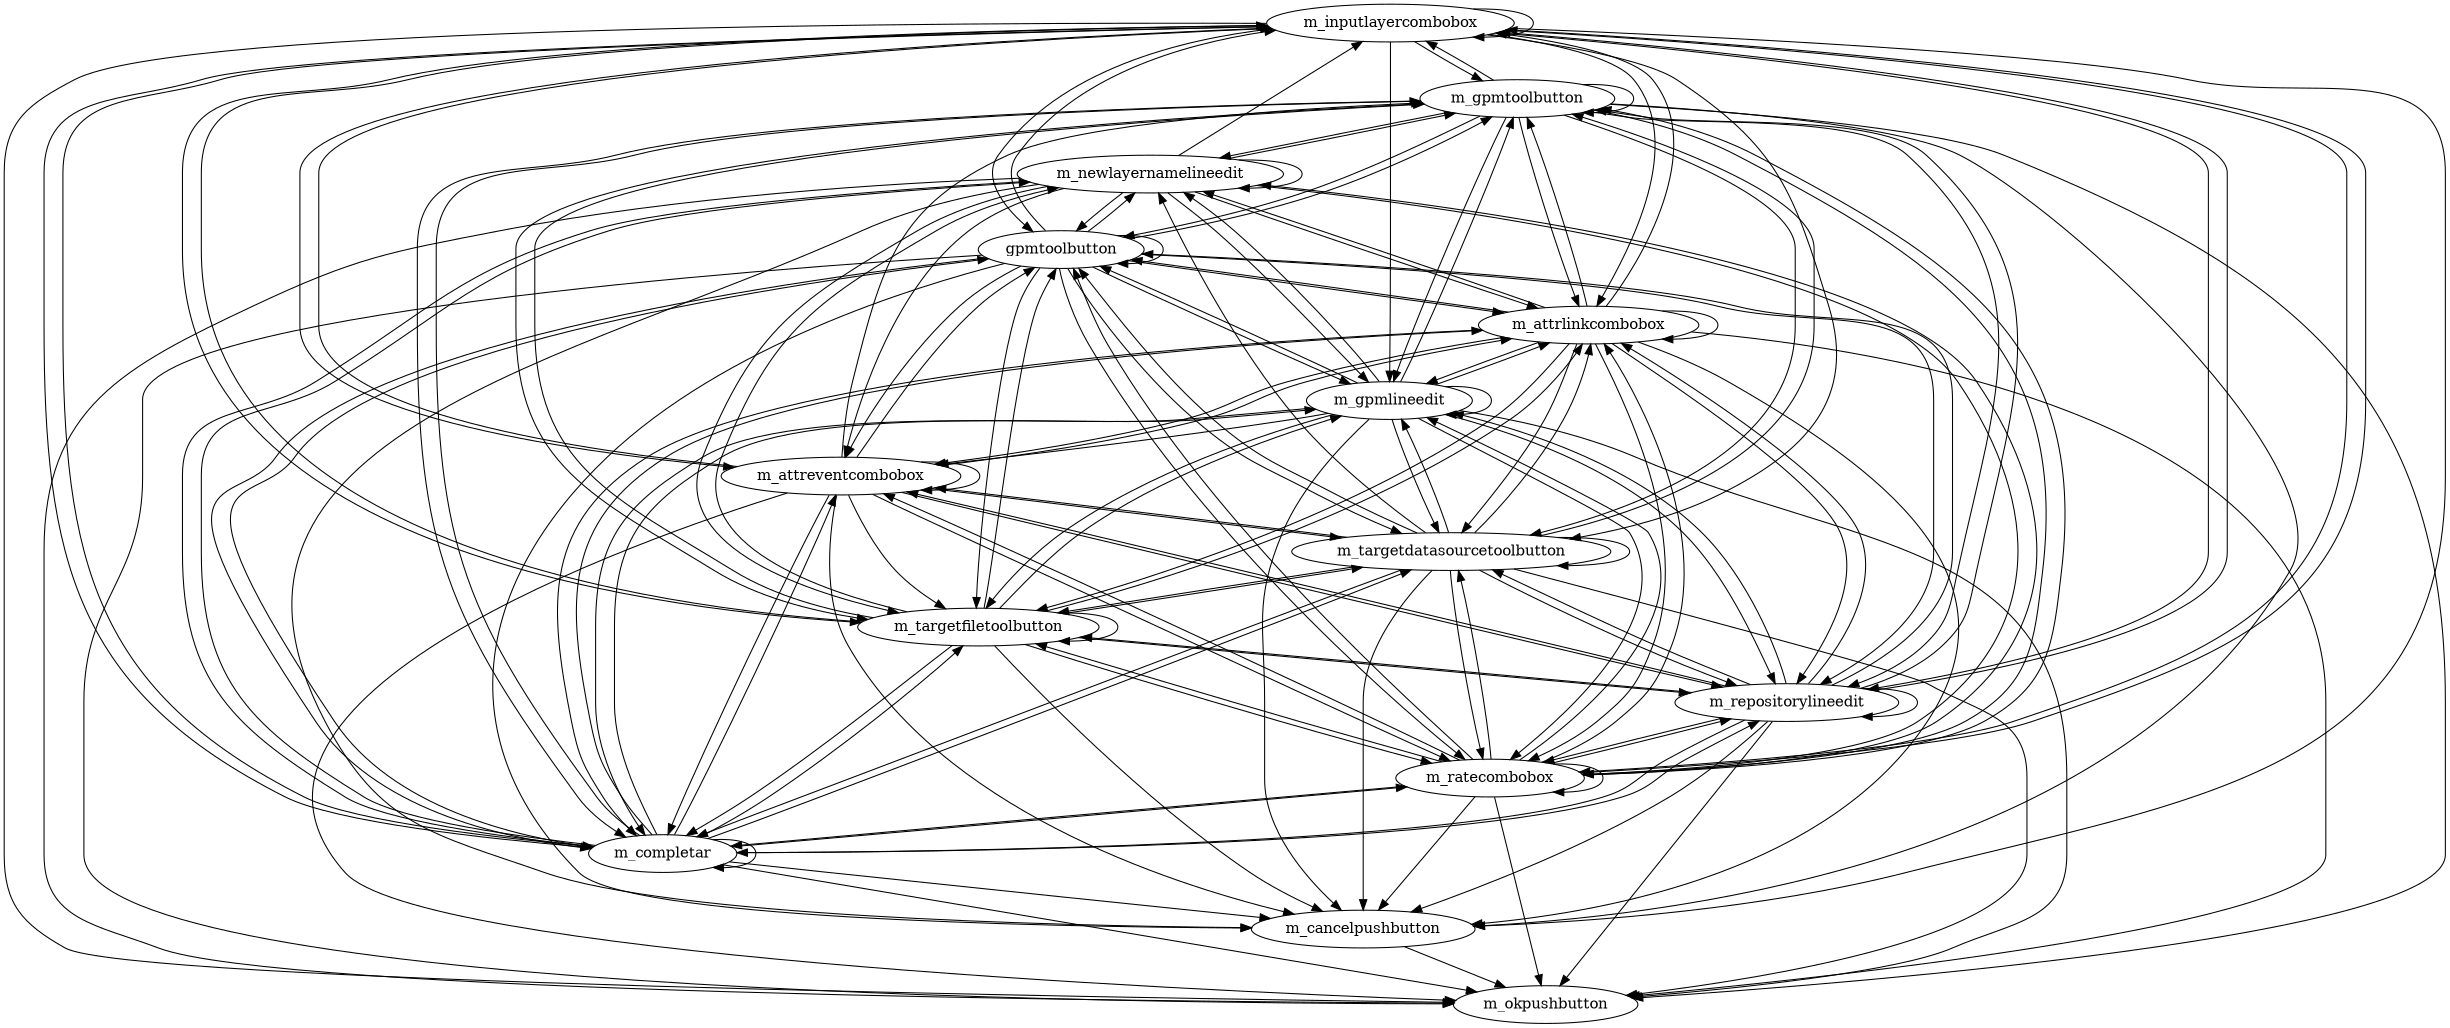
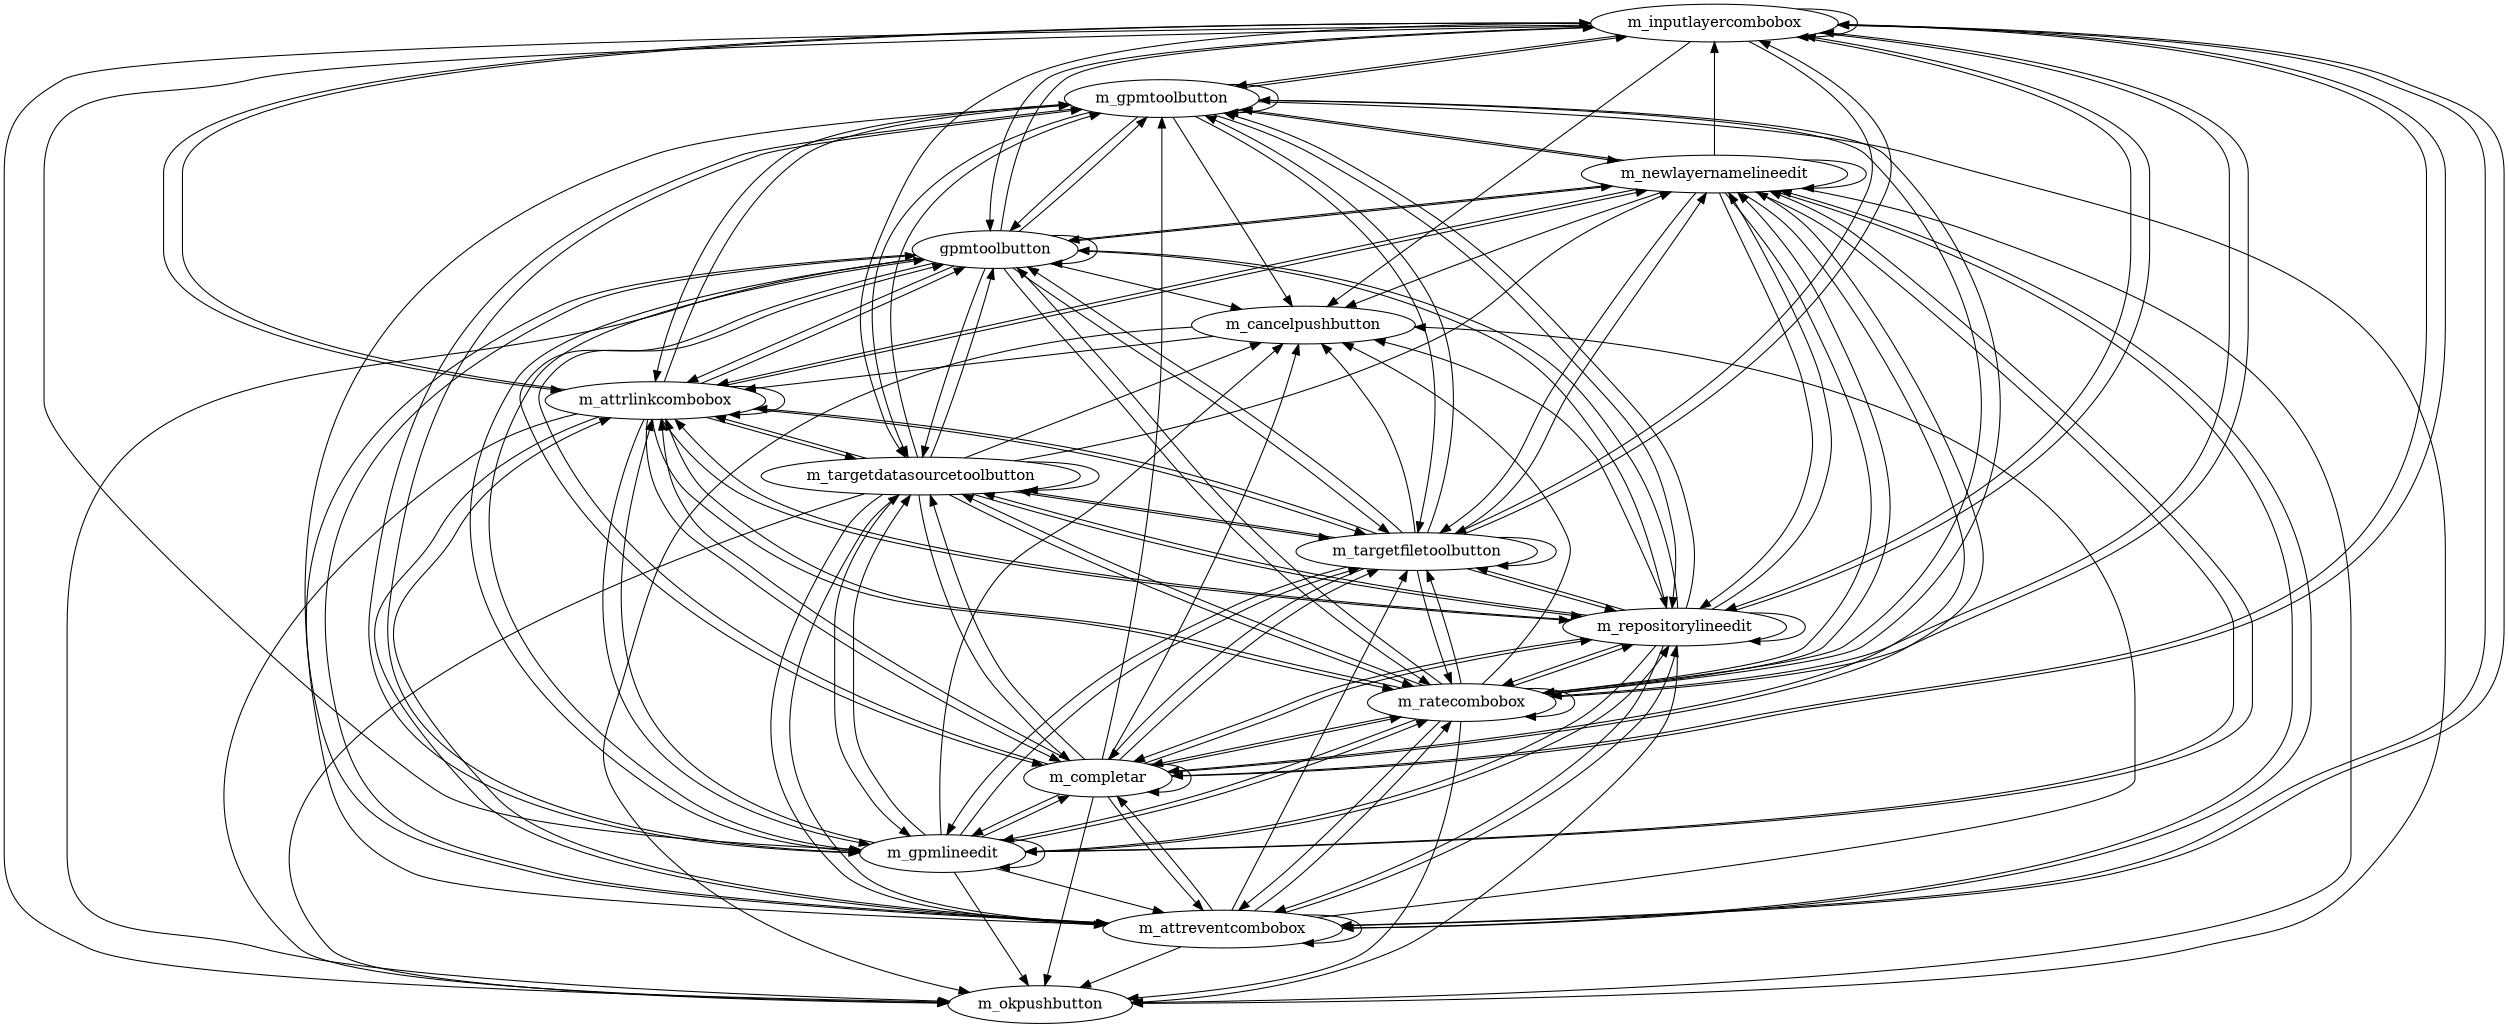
  strict digraph {
    m_inputlayercombobox
    m_gpmtoolbutton
    m_attrlinkcombobox
    m_gpmlineedit
    m_attreventcombobox
    n6 [label=m_completar]
    m_ratecombobox
    m_repositorylineedit
    m_targetfiletoolbutton
    m_targetdatasourcetoolbutton
    m_okpushbutton
    m_cancelpushbutton
    n13 [label=gpmtoolbutton]
    m_newlayernamelineedit
    m_inputlayercombobox -> m_inputlayercombobox
    m_inputlayercombobox -> m_gpmtoolbutton
    m_inputlayercombobox -> m_attrlinkcombobox
    m_inputlayercombobox -> m_gpmlineedit
    m_inputlayercombobox -> m_attreventcombobox
    m_inputlayercombobox -> n6
    m_inputlayercombobox -> m_ratecombobox
    m_inputlayercombobox -> m_repositorylineedit
    m_inputlayercombobox -> m_targetfiletoolbutton
    m_inputlayercombobox -> m_targetdatasourcetoolbutton
    m_inputlayercombobox -> m_okpushbutton
    m_inputlayercombobox -> m_cancelpushbutton
    m_inputlayercombobox -> n13
    m_gpmtoolbutton -> m_inputlayercombobox
    m_gpmtoolbutton -> m_gpmtoolbutton
    m_gpmtoolbutton -> m_attrlinkcombobox
    m_gpmtoolbutton -> m_gpmlineedit
-   m_gpmtoolbutton -> n6
    m_gpmtoolbutton -> m_ratecombobox
    m_gpmtoolbutton -> m_repositorylineedit
    m_gpmtoolbutton -> m_targetfiletoolbutton
    m_gpmtoolbutton -> m_targetdatasourcetoolbutton
    m_gpmtoolbutton -> m_okpushbutton
    m_gpmtoolbutton -> m_cancelpushbutton
    m_gpmtoolbutton -> n13
    m_gpmtoolbutton -> m_newlayernamelineedit
    m_attrlinkcombobox -> m_inputlayercombobox
    m_attrlinkcombobox -> m_gpmtoolbutton
    m_attrlinkcombobox -> m_attrlinkcombobox
    m_attrlinkcombobox -> m_gpmlineedit
    m_attrlinkcombobox -> m_attreventcombobox
    m_attrlinkcombobox -> n6
    m_attrlinkcombobox -> m_ratecombobox
    m_attrlinkcombobox -> m_repositorylineedit
    m_attrlinkcombobox -> m_targetfiletoolbutton
    m_attrlinkcombobox -> m_targetdatasourcetoolbutton
    m_attrlinkcombobox -> m_okpushbutton
-   m_attrlinkcombobox -> m_cancelpushbutton
+   m_cancelpushbutton -> m_attrlinkcombobox
    m_attrlinkcombobox -> n13
    m_attrlinkcombobox -> m_newlayernamelineedit
    m_gpmlineedit -> m_gpmtoolbutton
    m_gpmlineedit -> m_attrlinkcombobox
    m_gpmlineedit -> m_gpmlineedit
    m_gpmlineedit -> m_attreventcombobox
    m_gpmlineedit -> n6
    m_gpmlineedit -> m_ratecombobox
    m_gpmlineedit -> m_repositorylineedit
    m_gpmlineedit -> m_targetfiletoolbutton
    m_gpmlineedit -> m_targetdatasourcetoolbutton
    m_gpmlineedit -> m_okpushbutton
    m_gpmlineedit -> m_cancelpushbutton
    m_gpmlineedit -> n13
    m_gpmlineedit -> m_newlayernamelineedit
    m_attreventcombobox -> m_inputlayercombobox
    m_attreventcombobox -> m_gpmtoolbutton
    m_attreventcombobox -> m_attrlinkcombobox
    m_attreventcombobox -> m_attreventcombobox
    m_attreventcombobox -> n6
    m_attreventcombobox -> m_ratecombobox
    m_attreventcombobox -> m_repositorylineedit
    m_attreventcombobox -> m_targetfiletoolbutton
    m_attreventcombobox -> m_targetdatasourcetoolbutton
    m_attreventcombobox -> m_okpushbutton
    m_attreventcombobox -> m_cancelpushbutton
    m_attreventcombobox -> n13
+   m_attreventcombobox -> m_newlayernamelineedit
    n6 -> m_inputlayercombobox
    n6 -> m_gpmtoolbutton
    n6 -> m_attrlinkcombobox
    n6 -> m_gpmlineedit
    n6 -> m_attreventcombobox
    n6 -> n6
    n6 -> m_ratecombobox
    n6 -> m_repositorylineedit
    n6 -> m_targetfiletoolbutton
    n6 -> m_targetdatasourcetoolbutton
    n6 -> m_okpushbutton
    n6 -> m_cancelpushbutton
    n6 -> n13
    n6 -> m_newlayernamelineedit
    m_ratecombobox -> m_inputlayercombobox
    m_ratecombobox -> m_gpmtoolbutton
    m_ratecombobox -> m_attrlinkcombobox
    m_ratecombobox -> m_gpmlineedit
    m_ratecombobox -> m_attreventcombobox
    m_ratecombobox -> n6
    m_ratecombobox -> m_ratecombobox
    m_ratecombobox -> m_repositorylineedit
    m_ratecombobox -> m_targetfiletoolbutton
    m_ratecombobox -> m_targetdatasourcetoolbutton
    m_ratecombobox -> m_okpushbutton
    m_ratecombobox -> m_cancelpushbutton
    m_ratecombobox -> n13
    m_ratecombobox -> m_newlayernamelineedit
    m_repositorylineedit -> m_inputlayercombobox
    m_repositorylineedit -> m_gpmtoolbutton
    m_repositorylineedit -> m_attrlinkcombobox
    m_repositorylineedit -> m_gpmlineedit
    m_repositorylineedit -> m_attreventcombobox
    m_repositorylineedit -> n6
    m_repositorylineedit -> m_ratecombobox
    m_repositorylineedit -> m_repositorylineedit
    m_repositorylineedit -> m_targetfiletoolbutton
    m_repositorylineedit -> m_targetdatasourcetoolbutton
    m_repositorylineedit -> m_okpushbutton
    m_repositorylineedit -> m_cancelpushbutton
    m_repositorylineedit -> n13
+   m_repositorylineedit -> m_newlayernamelineedit
    m_targetfiletoolbutton -> m_inputlayercombobox
    m_targetfiletoolbutton -> m_gpmtoolbutton
    m_targetfiletoolbutton -> m_attrlinkcombobox
    m_targetfiletoolbutton -> m_gpmlineedit
    m_targetfiletoolbutton -> n6
    m_targetfiletoolbutton -> m_ratecombobox
    m_targetfiletoolbutton -> m_repositorylineedit
    m_targetfiletoolbutton -> m_targetfiletoolbutton
    m_targetfiletoolbutton -> m_targetdatasourcetoolbutton
    m_targetfiletoolbutton -> m_cancelpushbutton
    m_targetfiletoolbutton -> n13
    m_targetfiletoolbutton -> m_newlayernamelineedit
    m_targetdatasourcetoolbutton -> m_gpmtoolbutton
    m_targetdatasourcetoolbutton -> m_attrlinkcombobox
    m_targetdatasourcetoolbutton -> m_gpmlineedit
    m_targetdatasourcetoolbutton -> m_attreventcombobox
    m_targetdatasourcetoolbutton -> n6
    m_targetdatasourcetoolbutton -> m_ratecombobox
    m_targetdatasourcetoolbutton -> m_repositorylineedit
    m_targetdatasourcetoolbutton -> m_targetfiletoolbutton
    m_targetdatasourcetoolbutton -> m_targetdatasourcetoolbutton
    m_targetdatasourcetoolbutton -> m_okpushbutton
    m_targetdatasourcetoolbutton -> m_cancelpushbutton
    m_targetdatasourcetoolbutton -> n13
    m_targetdatasourcetoolbutton -> m_newlayernamelineedit
    m_cancelpushbutton -> m_okpushbutton
    n13 -> m_inputlayercombobox
    n13 -> m_gpmtoolbutton
    n13 -> m_attrlinkcombobox
    n13 -> m_gpmlineedit
    n13 -> m_attreventcombobox
    n13 -> n6
    n13 -> m_ratecombobox
    n13 -> m_repositorylineedit
    n13 -> m_targetfiletoolbutton
    n13 -> m_targetdatasourcetoolbutton
    n13 -> m_okpushbutton
    n13 -> m_cancelpushbutton
    n13 -> n13
    n13 -> m_newlayernamelineedit
    m_newlayernamelineedit -> m_inputlayercombobox
    m_newlayernamelineedit -> m_gpmtoolbutton
    m_newlayernamelineedit -> m_attrlinkcombobox
    m_newlayernamelineedit -> m_gpmlineedit
    m_newlayernamelineedit -> m_attreventcombobox
    m_newlayernamelineedit -> n6
    m_newlayernamelineedit -> m_ratecombobox
+   m_newlayernamelineedit -> m_repositorylineedit
    m_newlayernamelineedit -> m_targetfiletoolbutton
    m_newlayernamelineedit -> m_okpushbutton
    m_newlayernamelineedit -> m_cancelpushbutton
    m_newlayernamelineedit -> n13
    m_newlayernamelineedit -> m_newlayernamelineedit
  }
